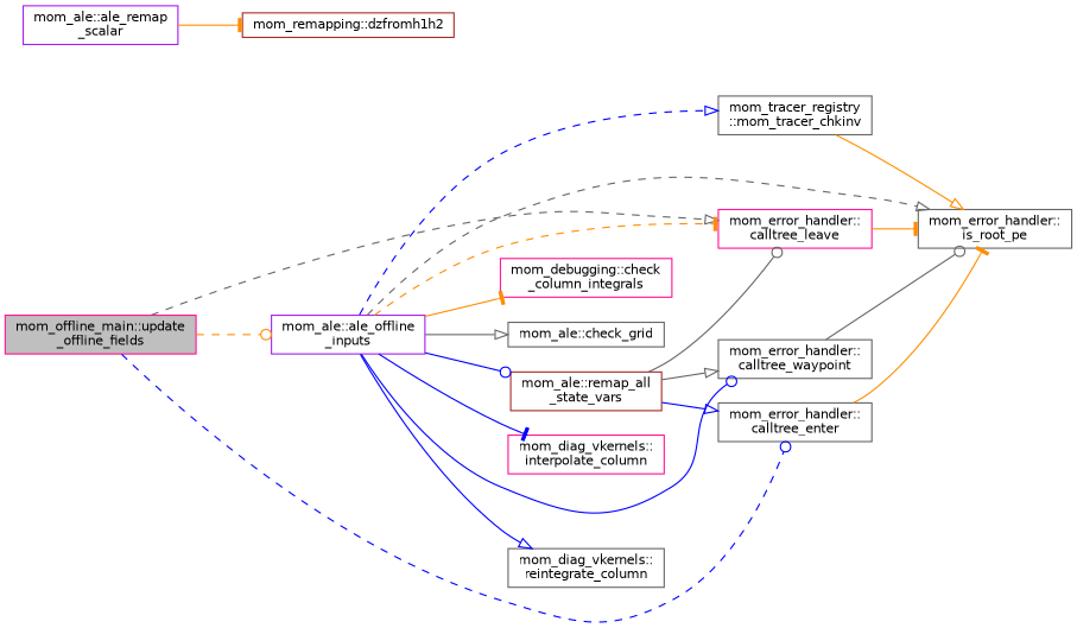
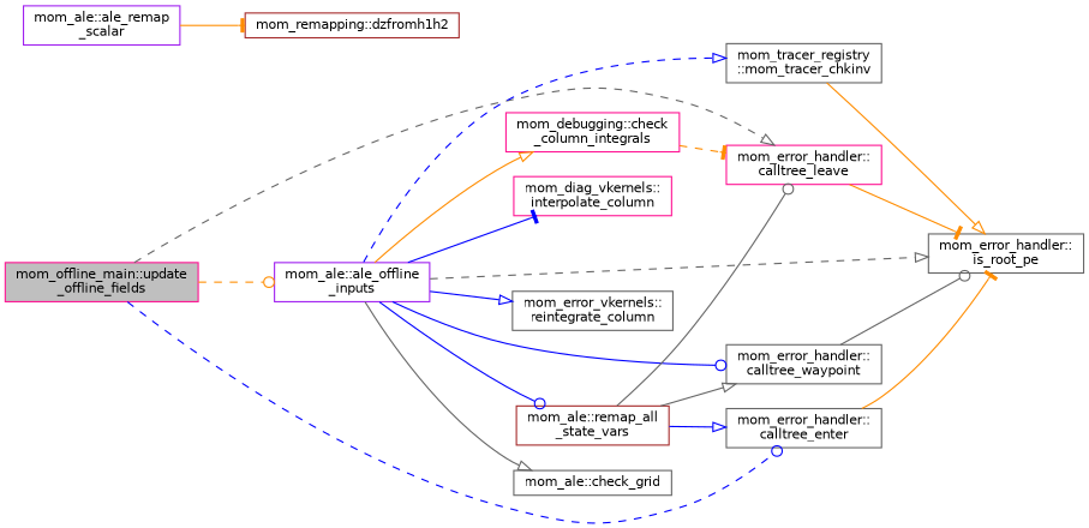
  digraph {
    rankdir=LR
    node [color=gray40 fillcolor=white fontname=Helvetica fontsize=10 shape=record style=filled]
    edge [arrowhead=onormal color=darkorange fontname=Helvetica fontsize=10 labelfontname=Helvetica labelfontsize=10 style=solid]
    n1 [color=deeppink fillcolor=grey75 fontcolor=black height=0.2 label="mom_offline_main::update\l_offline_fields" width=0.4]
    n2 [color=purple height=0.2 label="mom_ale::ale_offline\l_inputs" width=0.4]
    n3 [color=deeppink height=0.2 label="mom_error_handler::\lcalltree_leave" width=0.4]
    n4 [height=0.2 label="mom_error_handler::\lcalltree_enter" width=0.4]
    n5 [height=0.2 label="mom_error_handler::\lcalltree_waypoint" width=0.4]
    n6 [color=deeppink height=0.2 label="mom_debugging::check\l_column_integrals" width=0.4]
    n7 [height=0.2 label="mom_ale::check_grid" width=0.4]
    n8 [color=deeppink height=0.2 label="mom_diag_vkernels::\linterpolate_column" width=0.4]
    n9 [height=0.2 label="mom_tracer_registry\l::mom_tracer_chkinv" width=0.4]
-   n10 [height=0.2 label="mom_diag_vkernels::\lreintegrate_column" width=0.4]
+   n10 [height=0.2 label="mom_error_vkernels::\lreintegrate_column" width=0.4]
    n11 [color=brown height=0.2 label="mom_ale::remap_all\l_state_vars" width=0.4]
    n12 [height=0.2 label="mom_error_handler::\lis_root_pe" width=0.4]
    n13 [color=purple height=0.2 label="mom_ale::ale_remap\l_scalar" width=0.4]
    n14 [color=brown height=0.2 label="mom_remapping::dzfromh1h2" width=0.4]
    n1 -> n2 [arrowhead=odot style=dashed]
    n1 -> n3 [color=gray40 style=dashed]
    n1 -> n4 [arrowhead=odot color=blue style=dashed]
-   n2 -> n3 [arrowhead=tee style=dashed]
+   n6 -> n3 [arrowhead=tee style=dashed]
    n2 -> n5 [arrowhead=odot color=blue]
-   n2 -> n6 [arrowhead=tee]
+   n2 -> n6
    n2 -> n7 [color=gray40]
    n2 -> n8 [arrowhead=tee color=blue]
    n2 -> n9 [color=blue style=dashed]
    n2 -> n10 [color=blue]
    n2 -> n11 [arrowhead=odot color=blue]
    n2 -> n12 [color=gray40 style=dashed]
    n3 -> n12 [arrowhead=tee]
    n4 -> n12 [arrowhead=tee]
    n5 -> n12 [arrowhead=odot color=gray40]
    n9 -> n12
    n11 -> n3 [arrowhead=odot color=gray40]
    n11 -> n4 [color=blue]
    n11 -> n5 [color=gray40]
    n13 -> n14 [arrowhead=tee]
  }
